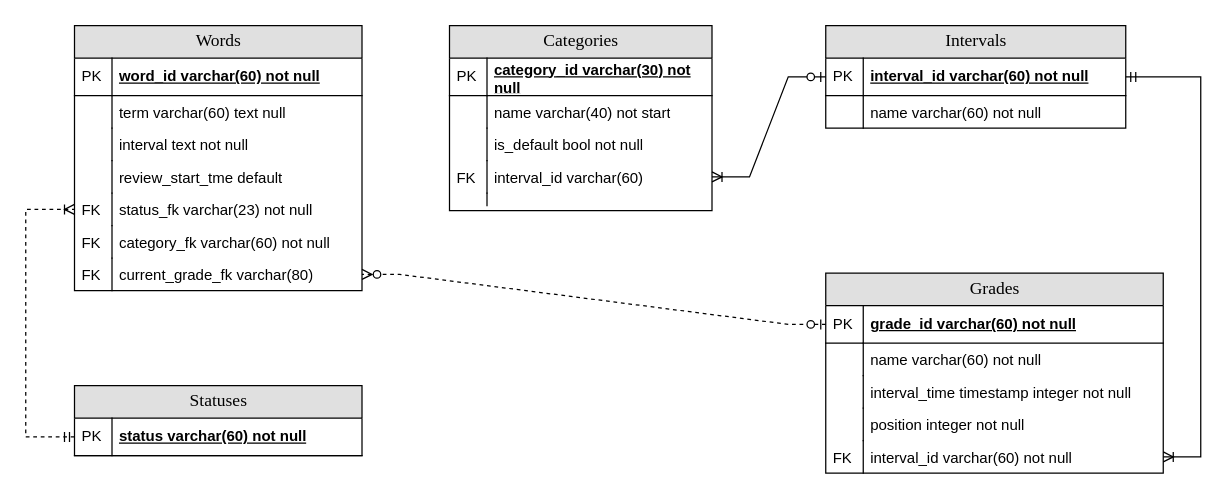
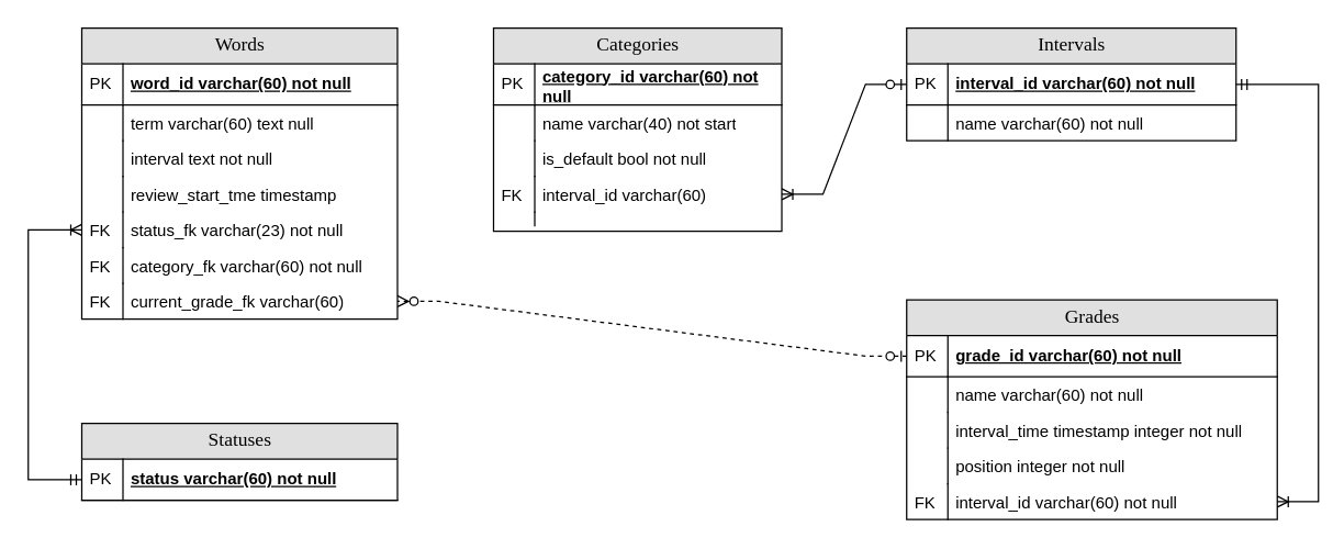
  <mxCell id="0" />
  <mxCell id="1" parent="0" />
  <mxCell id="2" value="Words" style="swimlane;html=1;fontStyle=0;childLayout=stackLayout;horizontal=1;startSize=26;fillColor=#e0e0e0;horizontalStack=0;resizeParent=1;resizeLast=0;collapsible=1;marginBottom=0;swimlaneFillColor=#ffffff;align=center;rounded=0;shadow=0;comic=0;labelBackgroundColor=none;strokeWidth=1;fontFamily=Verdana;fontSize=14" parent="1" vertex="1"><mxGeometry x="59" y="20" width="230" height="212" as="geometry" /></mxCell>
  <mxCell id="3" value="word_id varchar(60) not null" style="shape=partialRectangle;top=0;left=0;right=0;bottom=1;html=1;align=left;verticalAlign=middle;fillColor=none;spacingLeft=34;spacingRight=4;whiteSpace=wrap;overflow=hidden;rotatable=0;points=[[0,0.5],[1,0.5]];portConstraint=eastwest;dropTarget=0;fontStyle=5;" parent="2" vertex="1"><mxGeometry y="26" width="230" height="30" as="geometry" /></mxCell>
  <mxCell id="4" value="PK" style="shape=partialRectangle;top=0;left=0;bottom=0;html=1;fillColor=none;align=left;verticalAlign=middle;spacingLeft=4;spacingRight=4;whiteSpace=wrap;overflow=hidden;rotatable=0;points=[];portConstraint=eastwest;part=1;" parent="3" vertex="1" connectable="0"><mxGeometry width="30" height="30" as="geometry" /></mxCell>
  <mxCell id="5" value="term varchar(60) text null" style="shape=partialRectangle;top=0;left=0;right=0;bottom=0;html=1;align=left;verticalAlign=top;fillColor=none;spacingLeft=34;spacingRight=4;whiteSpace=wrap;overflow=hidden;rotatable=0;points=[[0,0.5],[1,0.5]];portConstraint=eastwest;dropTarget=0;" parent="2" vertex="1"><mxGeometry y="56" width="230" height="26" as="geometry" /></mxCell>
  <mxCell id="6" value="" style="shape=partialRectangle;top=0;left=0;bottom=0;html=1;fillColor=none;align=left;verticalAlign=top;spacingLeft=4;spacingRight=4;whiteSpace=wrap;overflow=hidden;rotatable=0;points=[];portConstraint=eastwest;part=1;" parent="5" vertex="1" connectable="0"><mxGeometry width="30" height="26" as="geometry" /></mxCell>
  <mxCell id="7" value="interval text not null" style="shape=partialRectangle;top=0;left=0;right=0;bottom=0;html=1;align=left;verticalAlign=top;fillColor=none;spacingLeft=34;spacingRight=4;whiteSpace=wrap;overflow=hidden;rotatable=0;points=[[0,0.5],[1,0.5]];portConstraint=eastwest;dropTarget=0;" parent="2" vertex="1"><mxGeometry y="82" width="230" height="26" as="geometry" /></mxCell>
  <mxCell id="8" value="" style="shape=partialRectangle;top=0;left=0;bottom=0;html=1;fillColor=none;align=left;verticalAlign=top;spacingLeft=4;spacingRight=4;whiteSpace=wrap;overflow=hidden;rotatable=0;points=[];portConstraint=eastwest;part=1;" parent="7" vertex="1" connectable="0"><mxGeometry width="30" height="26" as="geometry" /></mxCell>
- <mxCell id="9" value="review_start_tme default" style="shape=partialRectangle;top=0;left=0;right=0;bottom=0;html=1;align=left;verticalAlign=top;fillColor=none;spacingLeft=34;spacingRight=4;whiteSpace=wrap;overflow=hidden;rotatable=0;points=[[0,0.5],[1,0.5]];portConstraint=eastwest;dropTarget=0;" parent="2" vertex="1"><mxGeometry y="108" width="230" height="26" as="geometry" /></mxCell>
+ <mxCell id="9" value="review_start_tme timestamp" style="shape=partialRectangle;top=0;left=0;right=0;bottom=0;html=1;align=left;verticalAlign=top;fillColor=none;spacingLeft=34;spacingRight=4;whiteSpace=wrap;overflow=hidden;rotatable=0;points=[[0,0.5],[1,0.5]];portConstraint=eastwest;dropTarget=0;" parent="2" vertex="1"><mxGeometry y="108" width="230" height="26" as="geometry" /></mxCell>
  <mxCell id="10" value="" style="shape=partialRectangle;top=0;left=0;bottom=0;html=1;fillColor=none;align=left;verticalAlign=top;spacingLeft=4;spacingRight=4;whiteSpace=wrap;overflow=hidden;rotatable=0;points=[];portConstraint=eastwest;part=1;" parent="9" vertex="1" connectable="0"><mxGeometry width="30" height="26" as="geometry" /></mxCell>
  <mxCell id="11" value="status_fk varchar(23) not null" style="shape=partialRectangle;top=0;left=0;right=0;bottom=0;html=1;align=left;verticalAlign=top;fillColor=none;spacingLeft=34;spacingRight=4;whiteSpace=wrap;overflow=hidden;rotatable=0;points=[[0,0.5],[1,0.5]];portConstraint=eastwest;dropTarget=0;" parent="2" vertex="1"><mxGeometry y="134" width="230" height="26" as="geometry" /></mxCell>
  <mxCell id="12" value="FK" style="shape=partialRectangle;top=0;left=0;bottom=0;html=1;fillColor=none;align=left;verticalAlign=top;spacingLeft=4;spacingRight=4;whiteSpace=wrap;overflow=hidden;rotatable=0;points=[];portConstraint=eastwest;part=1;" parent="11" vertex="1" connectable="0"><mxGeometry width="30" height="26" as="geometry" /></mxCell>
  <mxCell id="13" value="category_fk varchar(60) not null" style="shape=partialRectangle;top=0;left=0;right=0;bottom=0;html=1;align=left;verticalAlign=top;fillColor=none;spacingLeft=34;spacingRight=4;whiteSpace=wrap;overflow=hidden;rotatable=0;points=[[0,0.5],[1,0.5]];portConstraint=eastwest;dropTarget=0;" parent="2" vertex="1"><mxGeometry y="160" width="230" height="26" as="geometry" /></mxCell>
  <mxCell id="14" value="FK" style="shape=partialRectangle;top=0;left=0;bottom=0;html=1;fillColor=none;align=left;verticalAlign=top;spacingLeft=4;spacingRight=4;whiteSpace=wrap;overflow=hidden;rotatable=0;points=[];portConstraint=eastwest;part=1;" parent="13" vertex="1" connectable="0"><mxGeometry width="30" height="26" as="geometry" /></mxCell>
- <mxCell id="15" value="current_grade_fk varchar(80)" style="shape=partialRectangle;top=0;left=0;right=0;bottom=0;html=1;align=left;verticalAlign=top;fillColor=none;spacingLeft=34;spacingRight=4;whiteSpace=wrap;overflow=hidden;rotatable=0;points=[[0,0.5],[1,0.5]];portConstraint=eastwest;dropTarget=0;" parent="2" vertex="1"><mxGeometry y="186" width="230" height="26" as="geometry" /></mxCell>
+ <mxCell id="15" value="current_grade_fk varchar(60)" style="shape=partialRectangle;top=0;left=0;right=0;bottom=0;html=1;align=left;verticalAlign=top;fillColor=none;spacingLeft=34;spacingRight=4;whiteSpace=wrap;overflow=hidden;rotatable=0;points=[[0,0.5],[1,0.5]];portConstraint=eastwest;dropTarget=0;" parent="2" vertex="1"><mxGeometry y="186" width="230" height="26" as="geometry" /></mxCell>
  <mxCell id="16" value="FK" style="shape=partialRectangle;top=0;left=0;bottom=0;html=1;fillColor=none;align=left;verticalAlign=top;spacingLeft=4;spacingRight=4;whiteSpace=wrap;overflow=hidden;rotatable=0;points=[];portConstraint=eastwest;part=1;" parent="15" vertex="1" connectable="0"><mxGeometry width="30" height="26" as="geometry" /></mxCell>
  <mxCell id="17" value="Categories" style="swimlane;html=1;fontStyle=0;childLayout=stackLayout;horizontal=1;startSize=26;fillColor=#e0e0e0;horizontalStack=0;resizeParent=1;resizeLast=0;collapsible=1;marginBottom=0;swimlaneFillColor=#ffffff;align=center;rounded=0;shadow=0;comic=0;labelBackgroundColor=none;strokeWidth=1;fontFamily=Verdana;fontSize=14" parent="1" vertex="1"><mxGeometry x="359" y="20" width="210" height="148" as="geometry" /></mxCell>
- <mxCell id="18" value="category_id varchar(30) not null" style="shape=partialRectangle;top=0;left=0;right=0;bottom=1;html=1;align=left;verticalAlign=middle;fillColor=none;spacingLeft=34;spacingRight=4;whiteSpace=wrap;overflow=hidden;rotatable=0;points=[[0,0.5],[1,0.5]];portConstraint=eastwest;dropTarget=0;fontStyle=5;" parent="17" vertex="1"><mxGeometry y="26" width="210" height="30" as="geometry" /></mxCell>
+ <mxCell id="18" value="category_id varchar(60) not null" style="shape=partialRectangle;top=0;left=0;right=0;bottom=1;html=1;align=left;verticalAlign=middle;fillColor=none;spacingLeft=34;spacingRight=4;whiteSpace=wrap;overflow=hidden;rotatable=0;points=[[0,0.5],[1,0.5]];portConstraint=eastwest;dropTarget=0;fontStyle=5;" parent="17" vertex="1"><mxGeometry y="26" width="210" height="30" as="geometry" /></mxCell>
  <mxCell id="19" value="PK" style="shape=partialRectangle;top=0;left=0;bottom=0;html=1;fillColor=none;align=left;verticalAlign=middle;spacingLeft=4;spacingRight=4;whiteSpace=wrap;overflow=hidden;rotatable=0;points=[];portConstraint=eastwest;part=1;" parent="18" vertex="1" connectable="0"><mxGeometry width="30" height="30" as="geometry" /></mxCell>
  <mxCell id="20" value="name varchar(40) not start" style="shape=partialRectangle;top=0;left=0;right=0;bottom=0;html=1;align=left;verticalAlign=top;fillColor=none;spacingLeft=34;spacingRight=4;whiteSpace=wrap;overflow=hidden;rotatable=0;points=[[0,0.5],[1,0.5]];portConstraint=eastwest;dropTarget=0;" parent="17" vertex="1"><mxGeometry y="56" width="210" height="26" as="geometry" /></mxCell>
  <mxCell id="21" value="" style="shape=partialRectangle;top=0;left=0;bottom=0;html=1;fillColor=none;align=left;verticalAlign=top;spacingLeft=4;spacingRight=4;whiteSpace=wrap;overflow=hidden;rotatable=0;points=[];portConstraint=eastwest;part=1;" parent="20" vertex="1" connectable="0"><mxGeometry width="30" height="26" as="geometry" /></mxCell>
  <mxCell id="22" value="is_default bool not null" style="shape=partialRectangle;top=0;left=0;right=0;bottom=0;html=1;align=left;verticalAlign=top;fillColor=none;spacingLeft=34;spacingRight=4;whiteSpace=wrap;overflow=hidden;rotatable=0;points=[[0,0.5],[1,0.5]];portConstraint=eastwest;dropTarget=0;" parent="17" vertex="1"><mxGeometry y="82" width="210" height="26" as="geometry" /></mxCell>
  <mxCell id="23" value="" style="shape=partialRectangle;top=0;left=0;bottom=0;html=1;fillColor=none;align=left;verticalAlign=top;spacingLeft=4;spacingRight=4;whiteSpace=wrap;overflow=hidden;rotatable=0;points=[];portConstraint=eastwest;part=1;" parent="22" vertex="1" connectable="0"><mxGeometry width="30" height="26" as="geometry" /></mxCell>
  <mxCell id="24" value="&lt;div&gt;interval_id varchar(60)&lt;/div&gt;" style="shape=partialRectangle;top=0;left=0;right=0;bottom=0;html=1;align=left;verticalAlign=top;fillColor=none;spacingLeft=34;spacingRight=4;whiteSpace=wrap;overflow=hidden;rotatable=0;points=[[0,0.5],[1,0.5]];portConstraint=eastwest;dropTarget=0;" parent="17" vertex="1"><mxGeometry y="108" width="210" height="26" as="geometry" /></mxCell>
  <mxCell id="25" value="FK" style="shape=partialRectangle;top=0;left=0;bottom=0;html=1;fillColor=none;align=left;verticalAlign=top;spacingLeft=4;spacingRight=4;whiteSpace=wrap;overflow=hidden;rotatable=0;points=[];portConstraint=eastwest;part=1;" parent="24" vertex="1" connectable="0"><mxGeometry width="30" height="26" as="geometry" /></mxCell>
  <mxCell id="26" value="" style="shape=partialRectangle;top=0;left=0;right=0;bottom=0;html=1;align=left;verticalAlign=top;fillColor=none;spacingLeft=34;spacingRight=4;whiteSpace=wrap;overflow=hidden;rotatable=0;points=[[0,0.5],[1,0.5]];portConstraint=eastwest;dropTarget=0;" parent="17" vertex="1"><mxGeometry y="134" width="210" height="10" as="geometry" /></mxCell>
  <mxCell id="27" value="" style="shape=partialRectangle;top=0;left=0;bottom=0;html=1;fillColor=none;align=left;verticalAlign=top;spacingLeft=4;spacingRight=4;whiteSpace=wrap;overflow=hidden;rotatable=0;points=[];portConstraint=eastwest;part=1;" parent="26" vertex="1" connectable="0"><mxGeometry width="30" height="10" as="geometry" /></mxCell>
  <mxCell id="28" value="Intervals" style="swimlane;html=1;fontStyle=0;childLayout=stackLayout;horizontal=1;startSize=26;fillColor=#e0e0e0;horizontalStack=0;resizeParent=1;resizeLast=0;collapsible=1;marginBottom=0;swimlaneFillColor=#ffffff;align=center;rounded=0;shadow=0;comic=0;labelBackgroundColor=none;strokeWidth=1;fontFamily=Verdana;fontSize=14" parent="1" vertex="1"><mxGeometry x="660" y="20" width="240" height="82" as="geometry" /></mxCell>
  <mxCell id="29" value="interval_id varchar(60) not null" style="shape=partialRectangle;top=0;left=0;right=0;bottom=1;html=1;align=left;verticalAlign=middle;fillColor=none;spacingLeft=34;spacingRight=4;whiteSpace=wrap;overflow=hidden;rotatable=0;points=[[0,0.5],[1,0.5]];portConstraint=eastwest;dropTarget=0;fontStyle=5;" parent="28" vertex="1"><mxGeometry y="26" width="240" height="30" as="geometry" /></mxCell>
  <mxCell id="30" value="PK" style="shape=partialRectangle;top=0;left=0;bottom=0;html=1;fillColor=none;align=left;verticalAlign=middle;spacingLeft=4;spacingRight=4;whiteSpace=wrap;overflow=hidden;rotatable=0;points=[];portConstraint=eastwest;part=1;" parent="29" vertex="1" connectable="0"><mxGeometry width="30" height="30" as="geometry" /></mxCell>
  <mxCell id="31" value="name varchar(60) not null" style="shape=partialRectangle;top=0;left=0;right=0;bottom=0;html=1;align=left;verticalAlign=top;fillColor=none;spacingLeft=34;spacingRight=4;whiteSpace=wrap;overflow=hidden;rotatable=0;points=[[0,0.5],[1,0.5]];portConstraint=eastwest;dropTarget=0;" parent="28" vertex="1"><mxGeometry y="56" width="240" height="26" as="geometry" /></mxCell>
  <mxCell id="32" value="" style="shape=partialRectangle;top=0;left=0;bottom=0;html=1;fillColor=none;align=left;verticalAlign=top;spacingLeft=4;spacingRight=4;whiteSpace=wrap;overflow=hidden;rotatable=0;points=[];portConstraint=eastwest;part=1;" parent="31" vertex="1" connectable="0"><mxGeometry width="30" height="26" as="geometry" /></mxCell>
  <mxCell id="33" value="Grades" style="swimlane;html=1;fontStyle=0;childLayout=stackLayout;horizontal=1;startSize=26;fillColor=#e0e0e0;horizontalStack=0;resizeParent=1;resizeLast=0;collapsible=1;marginBottom=0;swimlaneFillColor=#ffffff;align=center;rounded=0;shadow=0;comic=0;labelBackgroundColor=none;strokeWidth=1;fontFamily=Verdana;fontSize=14" parent="1" vertex="1"><mxGeometry x="660" y="218" width="270" height="160" as="geometry" /></mxCell>
  <mxCell id="34" value="grade_id varchar(60) not null" style="shape=partialRectangle;top=0;left=0;right=0;bottom=1;html=1;align=left;verticalAlign=middle;fillColor=none;spacingLeft=34;spacingRight=4;whiteSpace=wrap;overflow=hidden;rotatable=0;points=[[0,0.5],[1,0.5]];portConstraint=eastwest;dropTarget=0;fontStyle=5;" parent="33" vertex="1"><mxGeometry y="26" width="270" height="30" as="geometry" /></mxCell>
  <mxCell id="35" value="PK" style="shape=partialRectangle;top=0;left=0;bottom=0;html=1;fillColor=none;align=left;verticalAlign=middle;spacingLeft=4;spacingRight=4;whiteSpace=wrap;overflow=hidden;rotatable=0;points=[];portConstraint=eastwest;part=1;" parent="34" vertex="1" connectable="0"><mxGeometry width="30" height="30" as="geometry" /></mxCell>
  <mxCell id="36" value="name varchar(60) not null" style="shape=partialRectangle;top=0;left=0;right=0;bottom=0;html=1;align=left;verticalAlign=top;fillColor=none;spacingLeft=34;spacingRight=4;whiteSpace=wrap;overflow=hidden;rotatable=0;points=[[0,0.5],[1,0.5]];portConstraint=eastwest;dropTarget=0;" parent="33" vertex="1"><mxGeometry y="56" width="270" height="26" as="geometry" /></mxCell>
  <mxCell id="37" value="" style="shape=partialRectangle;top=0;left=0;bottom=0;html=1;fillColor=none;align=left;verticalAlign=top;spacingLeft=4;spacingRight=4;whiteSpace=wrap;overflow=hidden;rotatable=0;points=[];portConstraint=eastwest;part=1;" parent="36" vertex="1" connectable="0"><mxGeometry width="30" height="26" as="geometry" /></mxCell>
  <mxCell id="38" value="interval_time timestamp integer not null" style="shape=partialRectangle;top=0;left=0;right=0;bottom=0;html=1;align=left;verticalAlign=top;fillColor=none;spacingLeft=34;spacingRight=4;whiteSpace=wrap;overflow=hidden;rotatable=0;points=[[0,0.5],[1,0.5]];portConstraint=eastwest;dropTarget=0;" parent="33" vertex="1"><mxGeometry y="82" width="270" height="26" as="geometry" /></mxCell>
  <mxCell id="39" value="" style="shape=partialRectangle;top=0;left=0;bottom=0;html=1;fillColor=none;align=left;verticalAlign=top;spacingLeft=4;spacingRight=4;whiteSpace=wrap;overflow=hidden;rotatable=0;points=[];portConstraint=eastwest;part=1;" parent="38" vertex="1" connectable="0"><mxGeometry width="30" height="26" as="geometry" /></mxCell>
  <mxCell id="40" value="position integer not null" style="shape=partialRectangle;top=0;left=0;right=0;bottom=0;html=1;align=left;verticalAlign=top;fillColor=none;spacingLeft=34;spacingRight=4;whiteSpace=wrap;overflow=hidden;rotatable=0;points=[[0,0.5],[1,0.5]];portConstraint=eastwest;dropTarget=0;" parent="33" vertex="1"><mxGeometry y="108" width="270" height="26" as="geometry" /></mxCell>
  <mxCell id="41" value="" style="shape=partialRectangle;top=0;left=0;bottom=0;html=1;fillColor=none;align=left;verticalAlign=top;spacingLeft=4;spacingRight=4;whiteSpace=wrap;overflow=hidden;rotatable=0;points=[];portConstraint=eastwest;part=1;" parent="40" vertex="1" connectable="0"><mxGeometry width="30" height="26" as="geometry" /></mxCell>
  <mxCell id="42" value="interval_id varchar(60) not null" style="shape=partialRectangle;top=0;left=0;right=0;bottom=0;html=1;align=left;verticalAlign=top;fillColor=none;spacingLeft=34;spacingRight=4;whiteSpace=wrap;overflow=hidden;rotatable=0;points=[[0,0.5],[1,0.5]];portConstraint=eastwest;dropTarget=0;" parent="33" vertex="1"><mxGeometry y="134" width="270" height="26" as="geometry" /></mxCell>
  <mxCell id="43" value="FK" style="shape=partialRectangle;top=0;left=0;bottom=0;html=1;fillColor=none;align=left;verticalAlign=top;spacingLeft=4;spacingRight=4;whiteSpace=wrap;overflow=hidden;rotatable=0;points=[];portConstraint=eastwest;part=1;" parent="42" vertex="1" connectable="0"><mxGeometry width="30" height="26" as="geometry" /></mxCell>
  <mxCell id="44" value="" style="edgeStyle=entityRelationEdgeStyle;fontSize=12;html=1;endArrow=ERoneToMany;startArrow=ERzeroToOne;rounded=0;exitX=0;exitY=0.5;exitDx=0;exitDy=0;entryX=1;entryY=0.5;entryDx=0;entryDy=0;" parent="1" source="29" target="24" edge="1"><mxGeometry width="100" height="100" relative="1" as="geometry"><mxPoint x="599" y="268" as="sourcePoint" /><mxPoint x="699" y="168" as="targetPoint" /></mxGeometry></mxCell>
  <mxCell id="45" value="" style="edgeStyle=entityRelationEdgeStyle;fontSize=12;html=1;endArrow=ERoneToMany;startArrow=ERmandOne;rounded=0;exitX=1;exitY=0.5;exitDx=0;exitDy=0;" parent="1" source="29" target="42" edge="1"><mxGeometry width="100" height="100" relative="1" as="geometry"><mxPoint x="609" y="288" as="sourcePoint" /><mxPoint x="1029" y="228" as="targetPoint" /></mxGeometry></mxCell>
  <mxCell id="46" value="" style="edgeStyle=entityRelationEdgeStyle;fontSize=12;html=1;endArrow=ERzeroToMany;startArrow=ERzeroToOne;rounded=0;entryX=1;entryY=0.5;entryDx=0;entryDy=0;exitX=0;exitY=0.5;exitDx=0;exitDy=0;dashed=1;" parent="1" source="34" target="15" edge="1"><mxGeometry width="100" height="100" relative="1" as="geometry"><mxPoint x="429" y="368" as="sourcePoint" /><mxPoint x="529" y="268" as="targetPoint" /></mxGeometry></mxCell>
  <mxCell id="47" value="Statuses" style="swimlane;html=1;fontStyle=0;childLayout=stackLayout;horizontal=1;startSize=26;fillColor=#e0e0e0;horizontalStack=0;resizeParent=1;resizeLast=0;collapsible=1;marginBottom=0;swimlaneFillColor=#ffffff;align=center;rounded=0;shadow=0;comic=0;labelBackgroundColor=none;strokeWidth=1;fontFamily=Verdana;fontSize=14" vertex="1" parent="1"><mxGeometry x="59" y="308" width="230" height="56" as="geometry" /></mxCell>
  <mxCell id="48" value="status varchar(60) not null" style="shape=partialRectangle;top=0;left=0;right=0;bottom=1;html=1;align=left;verticalAlign=middle;fillColor=none;spacingLeft=34;spacingRight=4;whiteSpace=wrap;overflow=hidden;rotatable=0;points=[[0,0.5],[1,0.5]];portConstraint=eastwest;dropTarget=0;fontStyle=5;" vertex="1" parent="47"><mxGeometry y="26" width="230" height="30" as="geometry" /></mxCell>
  <mxCell id="49" value="PK" style="shape=partialRectangle;top=0;left=0;bottom=0;html=1;fillColor=none;align=left;verticalAlign=middle;spacingLeft=4;spacingRight=4;whiteSpace=wrap;overflow=hidden;rotatable=0;points=[];portConstraint=eastwest;part=1;" vertex="1" connectable="0" parent="48"><mxGeometry width="30" height="30" as="geometry" /></mxCell>
- <mxCell id="50" value="" style="edgeStyle=elbowEdgeStyle;fontSize=12;html=1;endArrow=ERoneToMany;startArrow=ERmandOne;rounded=0;exitX=0;exitY=0.5;exitDx=0;exitDy=0;entryX=0;entryY=0.5;entryDx=0;entryDy=0;dashed=1;" edge="1" parent="1" source="48" target="11"><mxGeometry width="100" height="100" relative="1" as="geometry"><mxPoint x="-30" y="358" as="sourcePoint" /><mxPoint x="20" y="228" as="targetPoint" /><Array as="points"><mxPoint x="20" y="248" /></Array></mxGeometry></mxCell>
+ <mxCell id="50" value="" style="edgeStyle=elbowEdgeStyle;fontSize=12;html=1;endArrow=ERoneToMany;startArrow=ERmandOne;rounded=0;exitX=0;exitY=0.5;exitDx=0;exitDy=0;entryX=0;entryY=0.5;entryDx=0;entryDy=0;" edge="1" parent="1" source="48" target="11"><mxGeometry width="100" height="100" relative="1" as="geometry"><mxPoint x="-30" y="358" as="sourcePoint" /><mxPoint x="20" y="228" as="targetPoint" /><Array as="points"><mxPoint x="20" y="248" /></Array></mxGeometry></mxCell>
